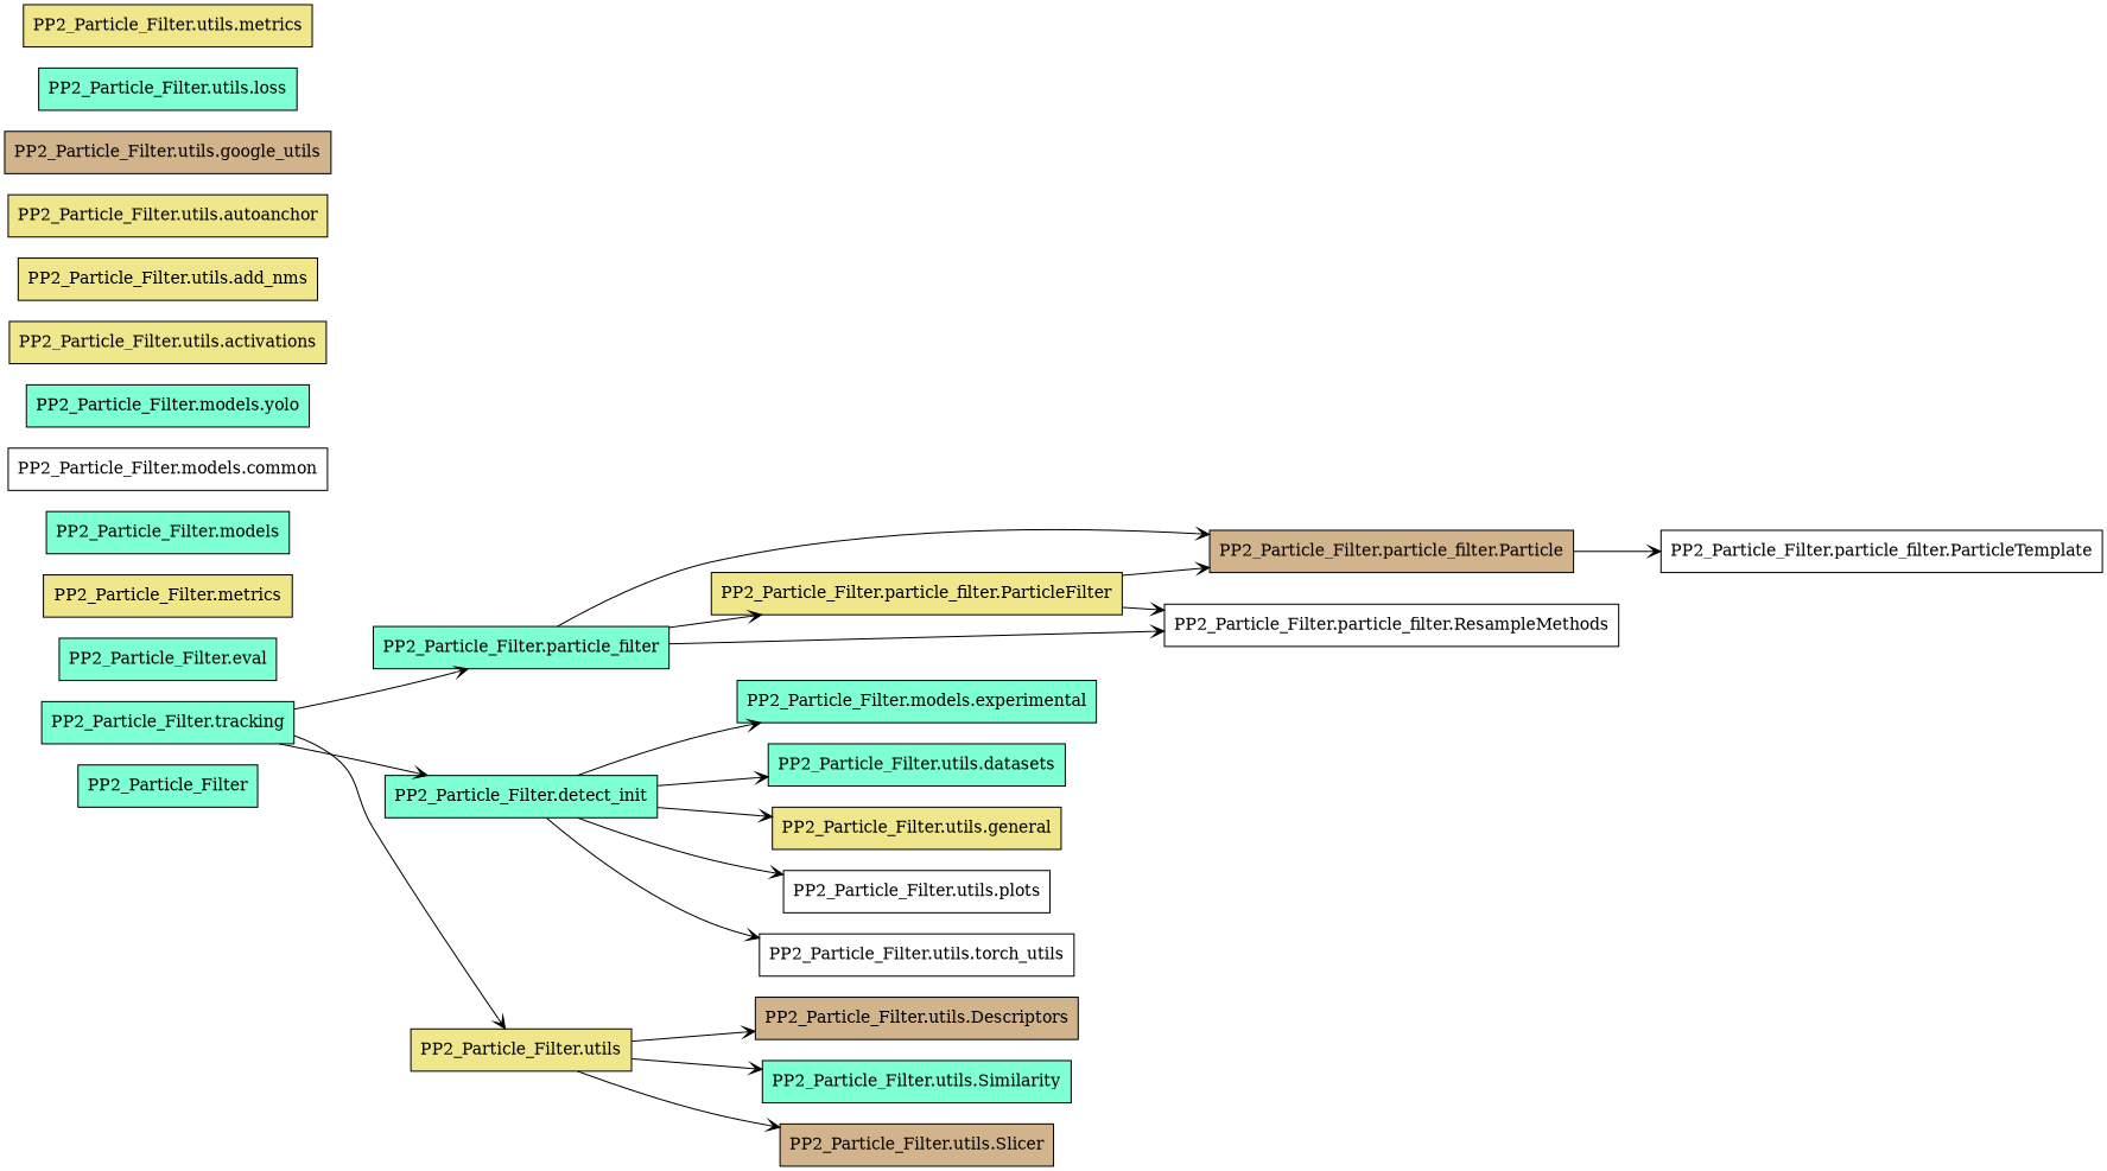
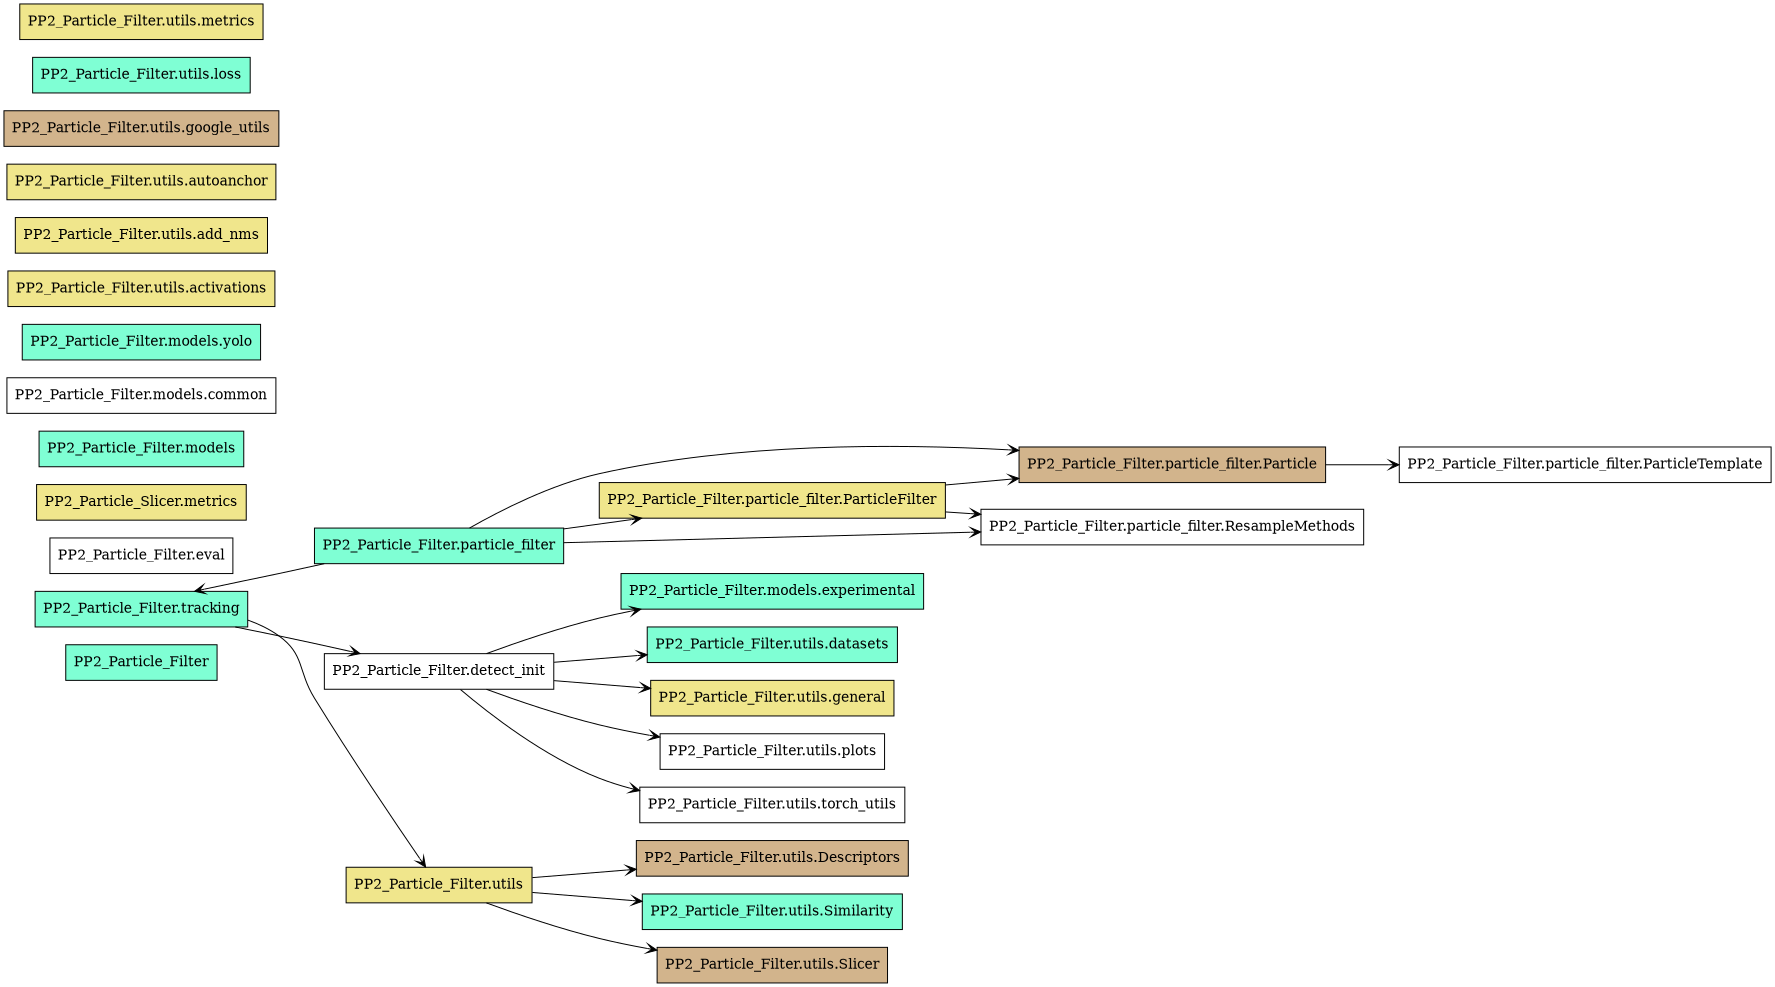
  digraph {
    rankdir=LR
    node [color=black fillcolor=aquamarine shape=box style="solid,filled"]
    edge [arrowhead=open arrowtail=none]
    n1 [label=PP2_Particle_Filter]
-   n2 [label="PP2_Particle_Filter.detect_init"]
+   n2 [fillcolor=white label="PP2_Particle_Filter.detect_init"]
    n3 [label="PP2_Particle_Filter.models.experimental"]
    n4 [label="PP2_Particle_Filter.utils.datasets"]
    n5 [fillcolor=khaki label="PP2_Particle_Filter.utils.general"]
    n6 [fillcolor=white label="PP2_Particle_Filter.utils.plots"]
    n7 [fillcolor=white label="PP2_Particle_Filter.utils.torch_utils"]
-   n8 [label="PP2_Particle_Filter.eval"]
-   n9 [fillcolor=khaki label="PP2_Particle_Filter.metrics"]
+   n8 [fillcolor=white label="PP2_Particle_Filter.eval"]
+   n9 [fillcolor=khaki label="PP2_Particle_Slicer.metrics"]
    n10 [label="PP2_Particle_Filter.models"]
    n11 [fillcolor=white label="PP2_Particle_Filter.models.common"]
    n12 [label="PP2_Particle_Filter.models.yolo"]
    n13 [label="PP2_Particle_Filter.particle_filter"]
    n14 [fillcolor=tan label="PP2_Particle_Filter.particle_filter.Particle"]
    n15 [fillcolor=khaki label="PP2_Particle_Filter.particle_filter.ParticleFilter"]
    n16 [fillcolor=white label="PP2_Particle_Filter.particle_filter.ResampleMethods"]
    n17 [fillcolor=white label="PP2_Particle_Filter.particle_filter.ParticleTemplate"]
    n18 [label="PP2_Particle_Filter.tracking"]
    n19 [fillcolor=khaki label="PP2_Particle_Filter.utils"]
    n20 [fillcolor=tan label="PP2_Particle_Filter.utils.Descriptors"]
    n21 [label="PP2_Particle_Filter.utils.Similarity"]
    n22 [fillcolor=tan label="PP2_Particle_Filter.utils.Slicer"]
    n23 [fillcolor=khaki label="PP2_Particle_Filter.utils.activations"]
    n24 [fillcolor=khaki label="PP2_Particle_Filter.utils.add_nms"]
    n25 [fillcolor=khaki label="PP2_Particle_Filter.utils.autoanchor"]
    n26 [fillcolor=tan label="PP2_Particle_Filter.utils.google_utils"]
    n27 [label="PP2_Particle_Filter.utils.loss"]
    n28 [fillcolor=khaki label="PP2_Particle_Filter.utils.metrics"]
    n2 -> n3
    n2 -> n4
    n2 -> n5
    n2 -> n6
    n2 -> n7
    n13 -> n14
    n13 -> n15
    n13 -> n16
    n14 -> n17
    n15 -> n14
    n15 -> n16
    n18 -> n2
-   n18 -> n13
+   n13 -> n18
    n18 -> n19
    n19 -> n20
    n19 -> n21
    n19 -> n22
  }
